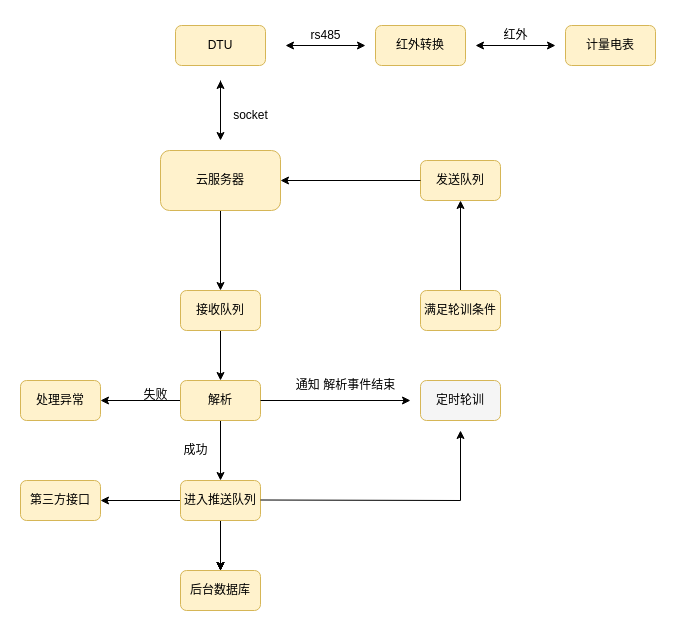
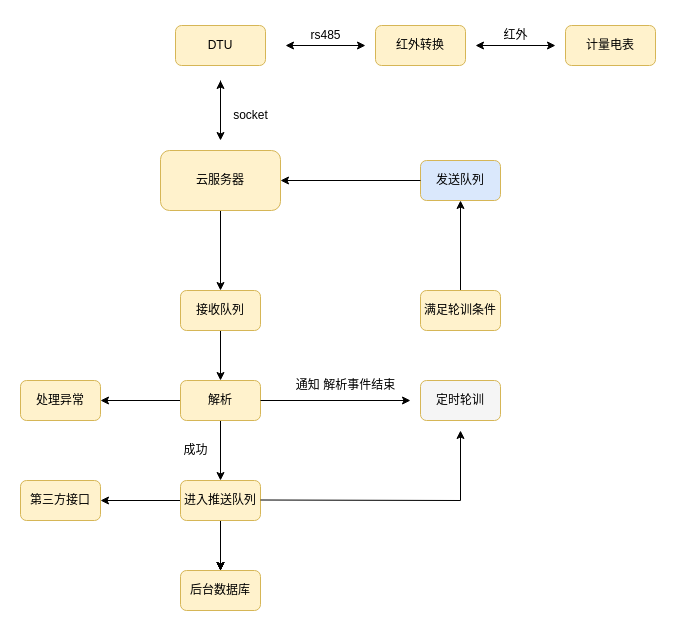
  <mxCell id="0" />
  <mxCell id="1" parent="0" />
  <mxCell id="2" value="DTU" style="rounded=1;whiteSpace=wrap;html=1;fillColor=#fff2cc;strokeColor=#d6b656;" vertex="1" parent="1"><mxGeometry x="175" y="25" width="90" height="40" as="geometry" /></mxCell>
  <mxCell id="3" value="计量电表" style="rounded=1;whiteSpace=wrap;html=1;fillColor=#fff2cc;strokeColor=#d6b656;" vertex="1" parent="1"><mxGeometry x="565" y="25" width="90" height="40" as="geometry" /></mxCell>
  <mxCell id="4" value="红外转换" style="rounded=1;whiteSpace=wrap;html=1;fillColor=#fff2cc;strokeColor=#d6b656;" vertex="1" parent="1"><mxGeometry x="375" y="25" width="90" height="40" as="geometry" /></mxCell>
  <mxCell id="5" value="" style="endArrow=classic;startArrow=classic;html=1;rounded=0;" edge="1" parent="1"><mxGeometry width="50" height="50" relative="1" as="geometry"><mxPoint x="285" y="45" as="sourcePoint" /><mxPoint x="365" y="45" as="targetPoint" /></mxGeometry></mxCell>
  <mxCell id="6" value="rs485" style="text;html=1;align=center;verticalAlign=middle;resizable=0;points=[];autosize=1;strokeColor=none;fillColor=none;" vertex="1" parent="1"><mxGeometry x="295" y="20" width="60" height="30" as="geometry" /></mxCell>
  <mxCell id="7" value="" style="endArrow=classic;startArrow=classic;html=1;rounded=0;" edge="1" parent="1"><mxGeometry width="50" height="50" relative="1" as="geometry"><mxPoint x="475" y="45" as="sourcePoint" /><mxPoint x="555" y="45" as="targetPoint" /></mxGeometry></mxCell>
  <mxCell id="8" value="红外" style="text;html=1;align=center;verticalAlign=middle;resizable=0;points=[];autosize=1;strokeColor=none;fillColor=none;" vertex="1" parent="1"><mxGeometry x="490" y="20" width="50" height="30" as="geometry" /></mxCell>
  <mxCell id="9" value="" style="edgeStyle=orthogonalEdgeStyle;rounded=0;orthogonalLoop=1;jettySize=auto;html=1;" edge="1" parent="1" source="10" target="13"><mxGeometry relative="1" as="geometry" /></mxCell>
  <mxCell id="10" value="云服务器" style="rounded=1;whiteSpace=wrap;html=1;fillColor=#fff2cc;strokeColor=#d6b656;" vertex="1" parent="1"><mxGeometry x="160" y="150" width="120" height="60" as="geometry" /></mxCell>
  <mxCell id="11" value="" style="endArrow=classic;html=1;rounded=0;" edge="1" parent="1"><mxGeometry width="50" height="50" relative="1" as="geometry"><mxPoint x="220" y="80" as="sourcePoint" /><mxPoint x="220" y="140" as="targetPoint" /></mxGeometry></mxCell>
  <mxCell id="12" value="" style="edgeStyle=orthogonalEdgeStyle;rounded=0;orthogonalLoop=1;jettySize=auto;html=1;" edge="1" parent="1" source="13" target="18"><mxGeometry relative="1" as="geometry" /></mxCell>
  <mxCell id="13" value="接收队列" style="rounded=1;whiteSpace=wrap;html=1;fillColor=#fff2cc;strokeColor=#d6b656;" vertex="1" parent="1"><mxGeometry x="180" y="290" width="80" height="40" as="geometry" /></mxCell>
  <mxCell id="14" value="" style="endArrow=classic;html=1;rounded=0;" edge="1" parent="1"><mxGeometry width="50" height="50" relative="1" as="geometry"><mxPoint x="220" y="130" as="sourcePoint" /><mxPoint x="220" y="80" as="targetPoint" /></mxGeometry></mxCell>
  <mxCell id="15" value="socket" style="text;html=1;align=center;verticalAlign=middle;resizable=0;points=[];autosize=1;strokeColor=none;fillColor=none;" vertex="1" parent="1"><mxGeometry x="220" y="100" width="60" height="30" as="geometry" /></mxCell>
  <mxCell id="16" value="" style="edgeStyle=orthogonalEdgeStyle;rounded=0;orthogonalLoop=1;jettySize=auto;html=1;" edge="1" parent="1" source="18" target="25"><mxGeometry relative="1" as="geometry" /></mxCell>
  <mxCell id="17" value="" style="edgeStyle=orthogonalEdgeStyle;rounded=0;orthogonalLoop=1;jettySize=auto;html=1;" edge="1" parent="1" source="18" target="38"><mxGeometry relative="1" as="geometry" /></mxCell>
  <mxCell id="18" value="解析" style="rounded=1;whiteSpace=wrap;html=1;fillColor=#fff2cc;strokeColor=#d6b656;" vertex="1" parent="1"><mxGeometry x="180" y="380" width="80" height="40" as="geometry" /></mxCell>
  <mxCell id="19" value="" style="edgeStyle=orthogonalEdgeStyle;rounded=0;orthogonalLoop=1;jettySize=auto;html=1;" edge="1" parent="1" source="25" target="27"><mxGeometry relative="1" as="geometry" /></mxCell>
  <mxCell id="20" value="" style="edgeStyle=orthogonalEdgeStyle;rounded=0;orthogonalLoop=1;jettySize=auto;html=1;" edge="1" parent="1" source="25" target="27"><mxGeometry relative="1" as="geometry" /></mxCell>
  <mxCell id="21" value="" style="edgeStyle=orthogonalEdgeStyle;rounded=0;orthogonalLoop=1;jettySize=auto;html=1;" edge="1" parent="1" source="25" target="27"><mxGeometry relative="1" as="geometry" /></mxCell>
  <mxCell id="22" value="" style="edgeStyle=orthogonalEdgeStyle;rounded=0;orthogonalLoop=1;jettySize=auto;html=1;" edge="1" parent="1" source="25" target="27"><mxGeometry relative="1" as="geometry" /></mxCell>
  <mxCell id="23" value="" style="edgeStyle=orthogonalEdgeStyle;rounded=0;orthogonalLoop=1;jettySize=auto;html=1;" edge="1" parent="1" source="25" target="27"><mxGeometry relative="1" as="geometry" /></mxCell>
  <mxCell id="24" value="" style="edgeStyle=orthogonalEdgeStyle;rounded=0;orthogonalLoop=1;jettySize=auto;html=1;" edge="1" parent="1" source="25" target="28"><mxGeometry relative="1" as="geometry" /></mxCell>
  <mxCell id="25" value="进入推送队列" style="rounded=1;whiteSpace=wrap;html=1;fillColor=#fff2cc;strokeColor=#d6b656;" vertex="1" parent="1"><mxGeometry x="180" y="480" width="80" height="40" as="geometry" /></mxCell>
  <mxCell id="26" value="成功" style="text;html=1;align=center;verticalAlign=middle;resizable=0;points=[];autosize=1;strokeColor=none;fillColor=none;" vertex="1" parent="1"><mxGeometry x="170" y="435" width="50" height="30" as="geometry" /></mxCell>
  <mxCell id="27" value="后台数据库" style="rounded=1;whiteSpace=wrap;html=1;fillColor=#fff2cc;strokeColor=#d6b656;" vertex="1" parent="1"><mxGeometry x="180" y="570" width="80" height="40" as="geometry" /></mxCell>
  <mxCell id="28" value="第三方接口" style="rounded=1;whiteSpace=wrap;html=1;fillColor=#fff2cc;strokeColor=#d6b656;" vertex="1" parent="1"><mxGeometry x="20" y="480" width="80" height="40" as="geometry" /></mxCell>
  <mxCell id="29" value="定时轮训" style="rounded=1;whiteSpace=wrap;html=1;fillColor=#f5f5f5;strokeColor=#d6b656;" vertex="1" parent="1"><mxGeometry x="420" y="380" width="80" height="40" as="geometry" /></mxCell>
  <mxCell id="30" value="" style="endArrow=classic;html=1;rounded=0;exitX=1;exitY=0.5;exitDx=0;exitDy=0;" edge="1" parent="1" source="18"><mxGeometry width="50" height="50" relative="1" as="geometry"><mxPoint x="280" y="400" as="sourcePoint" /><mxPoint x="410" y="400" as="targetPoint" /></mxGeometry></mxCell>
  <mxCell id="31" value="通知 解析事件结束" style="text;html=1;align=center;verticalAlign=middle;resizable=0;points=[];autosize=1;strokeColor=none;fillColor=none;" vertex="1" parent="1"><mxGeometry x="285" y="370" width="120" height="30" as="geometry" /></mxCell>
  <mxCell id="32" value="" style="endArrow=none;html=1;rounded=0;" edge="1" parent="1"><mxGeometry width="50" height="50" relative="1" as="geometry"><mxPoint x="260" y="499.5" as="sourcePoint" /><mxPoint x="460" y="500" as="targetPoint" /></mxGeometry></mxCell>
  <mxCell id="33" value="" style="endArrow=classic;html=1;rounded=0;" edge="1" parent="1"><mxGeometry width="50" height="50" relative="1" as="geometry"><mxPoint x="460" y="500" as="sourcePoint" /><mxPoint x="460" y="430" as="targetPoint" /></mxGeometry></mxCell>
  <mxCell id="34" value="" style="edgeStyle=orthogonalEdgeStyle;rounded=0;orthogonalLoop=1;jettySize=auto;html=1;" edge="1" parent="1" source="35" target="36"><mxGeometry relative="1" as="geometry" /></mxCell>
  <mxCell id="35" value="满足轮训条件" style="rounded=1;whiteSpace=wrap;html=1;fillColor=#fff2cc;strokeColor=#d6b656;" vertex="1" parent="1"><mxGeometry x="420" y="290" width="80" height="40" as="geometry" /></mxCell>
- <mxCell id="36" value="发送队列" style="rounded=1;whiteSpace=wrap;html=1;fillColor=#fff2cc;strokeColor=#d6b656;" vertex="1" parent="1"><mxGeometry x="420" y="160" width="80" height="40" as="geometry" /></mxCell>
+ <mxCell id="36" value="发送队列" style="rounded=1;whiteSpace=wrap;html=1;fillColor=#dae8fc;strokeColor=#d6b656;" vertex="1" parent="1"><mxGeometry x="420" y="160" width="80" height="40" as="geometry" /></mxCell>
  <mxCell id="37" value="" style="endArrow=classic;html=1;rounded=0;exitX=0;exitY=0.5;exitDx=0;exitDy=0;entryX=1;entryY=0.5;entryDx=0;entryDy=0;" edge="1" parent="1" source="36" target="10"><mxGeometry width="50" height="50" relative="1" as="geometry"><mxPoint x="410" y="180" as="sourcePoint" /><mxPoint x="295" y="179.5" as="targetPoint" /></mxGeometry></mxCell>
  <mxCell id="38" value="处理异常" style="rounded=1;whiteSpace=wrap;html=1;fillColor=#fff2cc;strokeColor=#d6b656;" vertex="1" parent="1"><mxGeometry x="20" y="380" width="80" height="40" as="geometry" /></mxCell>
- <mxCell id="39" value="失败" style="text;html=1;align=center;verticalAlign=middle;resizable=0;points=[];autosize=1;strokeColor=none;fillColor=none;" vertex="1" parent="1"><mxGeometry x="130" y="380" width="50" height="30" as="geometry" /></mxCell>
